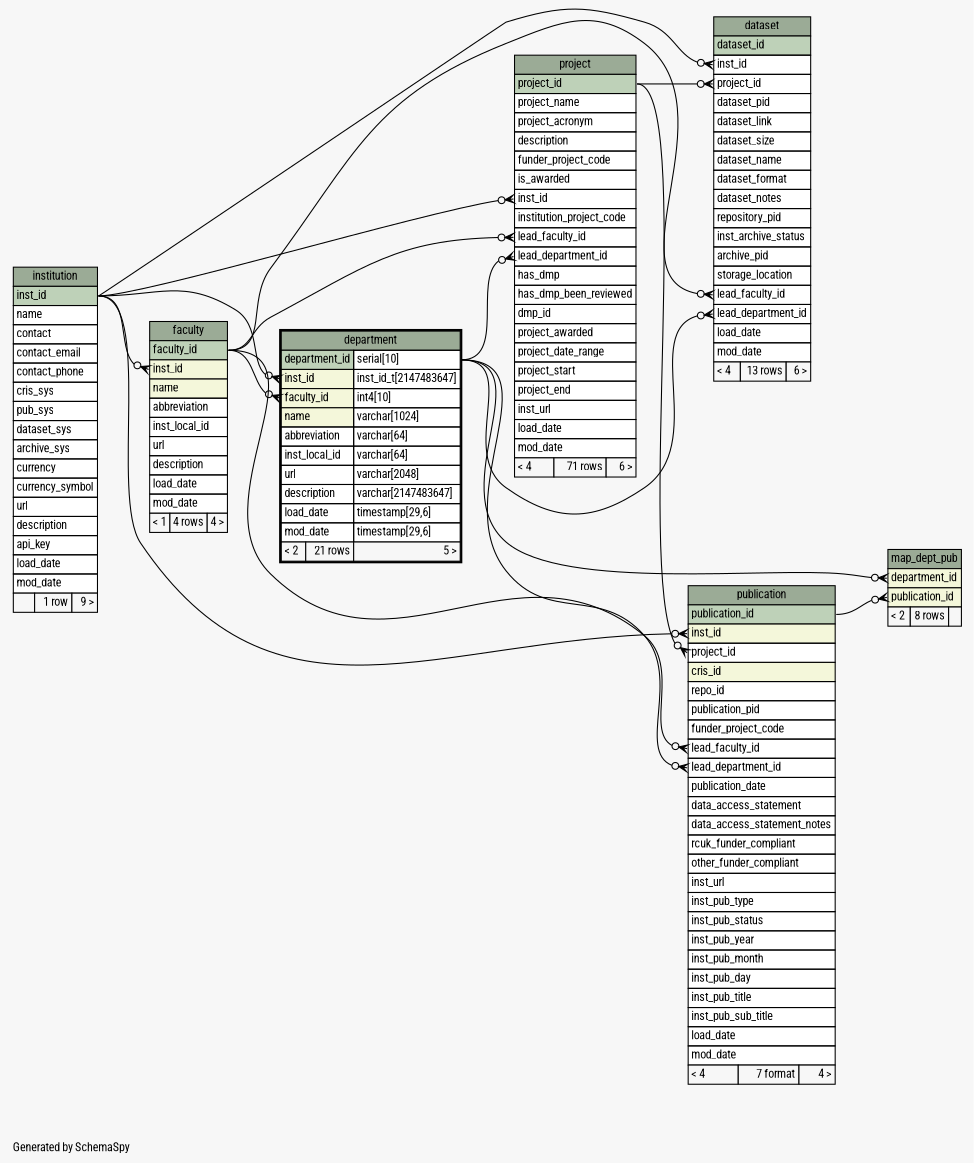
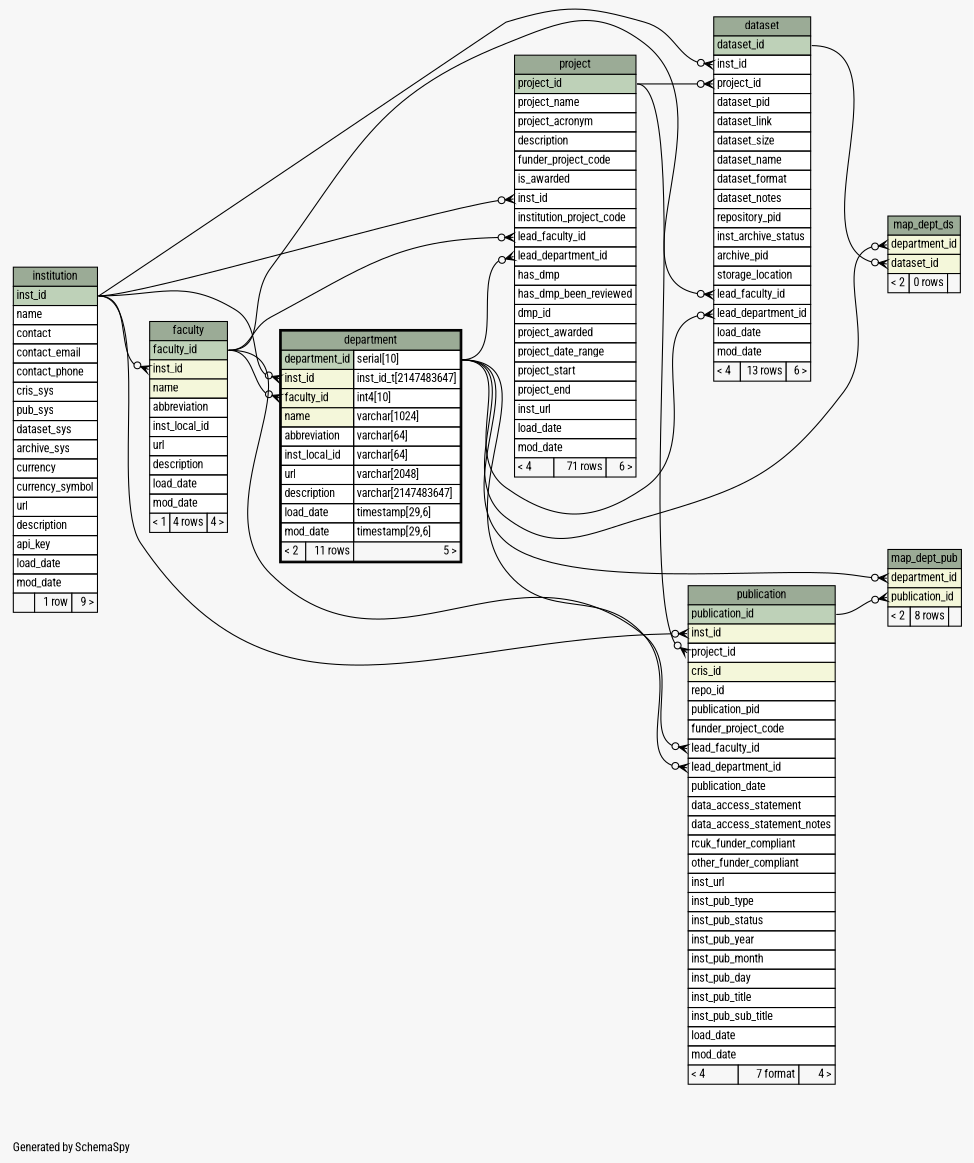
  digraph {
    bgcolor="#f7f7f7"
    fontname="Roboto Condensed"
    fontsize=11
    label="\nGenerated by SchemaSpy"
    labeljust=l
    nodesep=0.18
    rankdir=RL
    ranksep=0.46
    node [fontname="Roboto Condensed" fontsize=11 shape=plaintext]
    edge [arrowhead=none arrowsize=0.8 arrowtail=crowodot dir=back fontname="Roboto Condensed" headport="inst_id:e" tailport="inst_id:w"]
    n1 [label=<     <TABLE BORDER="0" CELLBORDER="1" CELLSPACING="0" BGCOLOR="#ffffff">       <TR><TD COLSPAN="3" BGCOLOR="#9bab96" ALIGN="CENTER">dataset</TD></TR>       <TR><TD PORT="dataset_id" COLSPAN="3" BGCOLOR="#bed1b8" ALIGN="LEFT">dataset_id</TD></TR>       <TR><TD PORT="inst_id" COLSPAN="3" ALIGN="LEFT">inst_id</TD></TR>       <TR><TD PORT="project_id" COLSPAN="3" ALIGN="LEFT">project_id</TD></TR>       <TR><TD PORT="dataset_pid" COLSPAN="3" ALIGN="LEFT">dataset_pid</TD></TR>       <TR><TD PORT="dataset_link" COLSPAN="3" ALIGN="LEFT">dataset_link</TD></TR>       <TR><TD PORT="dataset_size" COLSPAN="3" ALIGN="LEFT">dataset_size</TD></TR>       <TR><TD PORT="dataset_name" COLSPAN="3" ALIGN="LEFT">dataset_name</TD></TR>       <TR><TD PORT="dataset_format" COLSPAN="3" ALIGN="LEFT">dataset_format</TD></TR>       <TR><TD PORT="dataset_notes" COLSPAN="3" ALIGN="LEFT">dataset_notes</TD></TR>       <TR><TD PORT="repository_pid" COLSPAN="3" ALIGN="LEFT">repository_pid</TD></TR>       <TR><TD PORT="inst_archive_status" COLSPAN="3" ALIGN="LEFT">inst_archive_status</TD></TR>       <TR><TD PORT="archive_pid" COLSPAN="3" ALIGN="LEFT">archive_pid</TD></TR>       <TR><TD PORT="storage_location" COLSPAN="3" ALIGN="LEFT">storage_location</TD></TR>       <TR><TD PORT="lead_faculty_id" COLSPAN="3" ALIGN="LEFT">lead_faculty_id</TD></TR>       <TR><TD PORT="lead_department_id" COLSPAN="3" ALIGN="LEFT">lead_department_id</TD></TR>       <TR><TD PORT="load_date" COLSPAN="3" ALIGN="LEFT">load_date</TD></TR>       <TR><TD PORT="mod_date" COLSPAN="3" ALIGN="LEFT">mod_date</TD></TR>       <TR><TD ALIGN="LEFT" BGCOLOR="#f7f7f7">&lt; 4</TD><TD ALIGN="RIGHT" BGCOLOR="#f7f7f7">13 rows</TD><TD ALIGN="RIGHT" BGCOLOR="#f7f7f7">6 &gt;</TD></TR>     </TABLE>>]
    n2 [label=<     <TABLE BORDER="0" CELLBORDER="1" CELLSPACING="0" BGCOLOR="#ffffff">       <TR><TD COLSPAN="3" BGCOLOR="#9bab96" ALIGN="CENTER">institution</TD></TR>       <TR><TD PORT="inst_id" COLSPAN="3" BGCOLOR="#bed1b8" ALIGN="LEFT">inst_id</TD></TR>       <TR><TD PORT="name" COLSPAN="3" ALIGN="LEFT">name</TD></TR>       <TR><TD PORT="contact" COLSPAN="3" ALIGN="LEFT">contact</TD></TR>       <TR><TD PORT="contact_email" COLSPAN="3" ALIGN="LEFT">contact_email</TD></TR>       <TR><TD PORT="contact_phone" COLSPAN="3" ALIGN="LEFT">contact_phone</TD></TR>       <TR><TD PORT="cris_sys" COLSPAN="3" ALIGN="LEFT">cris_sys</TD></TR>       <TR><TD PORT="pub_sys" COLSPAN="3" ALIGN="LEFT">pub_sys</TD></TR>       <TR><TD PORT="dataset_sys" COLSPAN="3" ALIGN="LEFT">dataset_sys</TD></TR>       <TR><TD PORT="archive_sys" COLSPAN="3" ALIGN="LEFT">archive_sys</TD></TR>       <TR><TD PORT="currency" COLSPAN="3" ALIGN="LEFT">currency</TD></TR>       <TR><TD PORT="currency_symbol" COLSPAN="3" ALIGN="LEFT">currency_symbol</TD></TR>       <TR><TD PORT="url" COLSPAN="3" ALIGN="LEFT">url</TD></TR>       <TR><TD PORT="description" COLSPAN="3" ALIGN="LEFT">description</TD></TR>       <TR><TD PORT="api_key" COLSPAN="3" ALIGN="LEFT">api_key</TD></TR>       <TR><TD PORT="load_date" COLSPAN="3" ALIGN="LEFT">load_date</TD></TR>       <TR><TD PORT="mod_date" COLSPAN="3" ALIGN="LEFT">mod_date</TD></TR>       <TR><TD ALIGN="LEFT" BGCOLOR="#f7f7f7">  </TD><TD ALIGN="RIGHT" BGCOLOR="#f7f7f7">1 row</TD><TD ALIGN="RIGHT" BGCOLOR="#f7f7f7">9 &gt;</TD></TR>     </TABLE>>]
-   n3 [label=<     <TABLE BORDER="2" CELLBORDER="1" CELLSPACING="0" BGCOLOR="#ffffff">       <TR><TD COLSPAN="3" BGCOLOR="#9bab96" ALIGN="CENTER">department</TD></TR>       <TR><TD PORT="department_id" COLSPAN="2" BGCOLOR="#bed1b8" ALIGN="LEFT">department_id</TD><TD PORT="department_id.type" ALIGN="LEFT">serial[10]</TD></TR>       <TR><TD PORT="inst_id" COLSPAN="2" BGCOLOR="#f4f7da" ALIGN="LEFT">inst_id</TD><TD PORT="inst_id.type" ALIGN="LEFT">inst_id_t[2147483647]</TD></TR>       <TR><TD PORT="faculty_id" COLSPAN="2" BGCOLOR="#f4f7da" ALIGN="LEFT">faculty_id</TD><TD PORT="faculty_id.type" ALIGN="LEFT">int4[10]</TD></TR>       <TR><TD PORT="name" COLSPAN="2" BGCOLOR="#f4f7da" ALIGN="LEFT">name</TD><TD PORT="name.type" ALIGN="LEFT">varchar[1024]</TD></TR>       <TR><TD PORT="abbreviation" COLSPAN="2" ALIGN="LEFT">abbreviation</TD><TD PORT="abbreviation.type" ALIGN="LEFT">varchar[64]</TD></TR>       <TR><TD PORT="inst_local_id" COLSPAN="2" ALIGN="LEFT">inst_local_id</TD><TD PORT="inst_local_id.type" ALIGN="LEFT">varchar[64]</TD></TR>       <TR><TD PORT="url" COLSPAN="2" ALIGN="LEFT">url</TD><TD PORT="url.type" ALIGN="LEFT">varchar[2048]</TD></TR>       <TR><TD PORT="description" COLSPAN="2" ALIGN="LEFT">description</TD><TD PORT="description.type" ALIGN="LEFT">varchar[2147483647]</TD></TR>       <TR><TD PORT="load_date" COLSPAN="2" ALIGN="LEFT">load_date</TD><TD PORT="load_date.type" ALIGN="LEFT">timestamp[29,6]</TD></TR>       <TR><TD PORT="mod_date" COLSPAN="2" ALIGN="LEFT">mod_date</TD><TD PORT="mod_date.type" ALIGN="LEFT">timestamp[29,6]</TD></TR>       <TR><TD ALIGN="LEFT" BGCOLOR="#f7f7f7">&lt; 2</TD><TD ALIGN="RIGHT" BGCOLOR="#f7f7f7">21 rows</TD><TD ALIGN="RIGHT" BGCOLOR="#f7f7f7">5 &gt;</TD></TR>     </TABLE>>]
+   n3 [label=<     <TABLE BORDER="2" CELLBORDER="1" CELLSPACING="0" BGCOLOR="#ffffff">       <TR><TD COLSPAN="3" BGCOLOR="#9bab96" ALIGN="CENTER">department</TD></TR>       <TR><TD PORT="department_id" COLSPAN="2" BGCOLOR="#bed1b8" ALIGN="LEFT">department_id</TD><TD PORT="department_id.type" ALIGN="LEFT">serial[10]</TD></TR>       <TR><TD PORT="inst_id" COLSPAN="2" BGCOLOR="#f4f7da" ALIGN="LEFT">inst_id</TD><TD PORT="inst_id.type" ALIGN="LEFT">inst_id_t[2147483647]</TD></TR>       <TR><TD PORT="faculty_id" COLSPAN="2" BGCOLOR="#f4f7da" ALIGN="LEFT">faculty_id</TD><TD PORT="faculty_id.type" ALIGN="LEFT">int4[10]</TD></TR>       <TR><TD PORT="name" COLSPAN="2" BGCOLOR="#f4f7da" ALIGN="LEFT">name</TD><TD PORT="name.type" ALIGN="LEFT">varchar[1024]</TD></TR>       <TR><TD PORT="abbreviation" COLSPAN="2" ALIGN="LEFT">abbreviation</TD><TD PORT="abbreviation.type" ALIGN="LEFT">varchar[64]</TD></TR>       <TR><TD PORT="inst_local_id" COLSPAN="2" ALIGN="LEFT">inst_local_id</TD><TD PORT="inst_local_id.type" ALIGN="LEFT">varchar[64]</TD></TR>       <TR><TD PORT="url" COLSPAN="2" ALIGN="LEFT">url</TD><TD PORT="url.type" ALIGN="LEFT">varchar[2048]</TD></TR>       <TR><TD PORT="description" COLSPAN="2" ALIGN="LEFT">description</TD><TD PORT="description.type" ALIGN="LEFT">varchar[2147483647]</TD></TR>       <TR><TD PORT="load_date" COLSPAN="2" ALIGN="LEFT">load_date</TD><TD PORT="load_date.type" ALIGN="LEFT">timestamp[29,6]</TD></TR>       <TR><TD PORT="mod_date" COLSPAN="2" ALIGN="LEFT">mod_date</TD><TD PORT="mod_date.type" ALIGN="LEFT">timestamp[29,6]</TD></TR>       <TR><TD ALIGN="LEFT" BGCOLOR="#f7f7f7">&lt; 2</TD><TD ALIGN="RIGHT" BGCOLOR="#f7f7f7">11 rows</TD><TD ALIGN="RIGHT" BGCOLOR="#f7f7f7">5 &gt;</TD></TR>     </TABLE>>]
    n4 [label=<     <TABLE BORDER="0" CELLBORDER="1" CELLSPACING="0" BGCOLOR="#ffffff">       <TR><TD COLSPAN="3" BGCOLOR="#9bab96" ALIGN="CENTER">faculty</TD></TR>       <TR><TD PORT="faculty_id" COLSPAN="3" BGCOLOR="#bed1b8" ALIGN="LEFT">faculty_id</TD></TR>       <TR><TD PORT="inst_id" COLSPAN="3" BGCOLOR="#f4f7da" ALIGN="LEFT">inst_id</TD></TR>       <TR><TD PORT="name" COLSPAN="3" BGCOLOR="#f4f7da" ALIGN="LEFT">name</TD></TR>       <TR><TD PORT="abbreviation" COLSPAN="3" ALIGN="LEFT">abbreviation</TD></TR>       <TR><TD PORT="inst_local_id" COLSPAN="3" ALIGN="LEFT">inst_local_id</TD></TR>       <TR><TD PORT="url" COLSPAN="3" ALIGN="LEFT">url</TD></TR>       <TR><TD PORT="description" COLSPAN="3" ALIGN="LEFT">description</TD></TR>       <TR><TD PORT="load_date" COLSPAN="3" ALIGN="LEFT">load_date</TD></TR>       <TR><TD PORT="mod_date" COLSPAN="3" ALIGN="LEFT">mod_date</TD></TR>       <TR><TD ALIGN="LEFT" BGCOLOR="#f7f7f7">&lt; 1</TD><TD ALIGN="RIGHT" BGCOLOR="#f7f7f7">4 rows</TD><TD ALIGN="RIGHT" BGCOLOR="#f7f7f7">4 &gt;</TD></TR>     </TABLE>>]
    n5 [label=<     <TABLE BORDER="0" CELLBORDER="1" CELLSPACING="0" BGCOLOR="#ffffff">       <TR><TD COLSPAN="3" BGCOLOR="#9bab96" ALIGN="CENTER">project</TD></TR>       <TR><TD PORT="project_id" COLSPAN="3" BGCOLOR="#bed1b8" ALIGN="LEFT">project_id</TD></TR>       <TR><TD PORT="project_name" COLSPAN="3" ALIGN="LEFT">project_name</TD></TR>       <TR><TD PORT="project_acronym" COLSPAN="3" ALIGN="LEFT">project_acronym</TD></TR>       <TR><TD PORT="description" COLSPAN="3" ALIGN="LEFT">description</TD></TR>       <TR><TD PORT="funder_project_code" COLSPAN="3" ALIGN="LEFT">funder_project_code</TD></TR>       <TR><TD PORT="is_awarded" COLSPAN="3" ALIGN="LEFT">is_awarded</TD></TR>       <TR><TD PORT="inst_id" COLSPAN="3" ALIGN="LEFT">inst_id</TD></TR>       <TR><TD PORT="institution_project_code" COLSPAN="3" ALIGN="LEFT">institution_project_code</TD></TR>       <TR><TD PORT="lead_faculty_id" COLSPAN="3" ALIGN="LEFT">lead_faculty_id</TD></TR>       <TR><TD PORT="lead_department_id" COLSPAN="3" ALIGN="LEFT">lead_department_id</TD></TR>       <TR><TD PORT="has_dmp" COLSPAN="3" ALIGN="LEFT">has_dmp</TD></TR>       <TR><TD PORT="has_dmp_been_reviewed" COLSPAN="3" ALIGN="LEFT">has_dmp_been_reviewed</TD></TR>       <TR><TD PORT="dmp_id" COLSPAN="3" ALIGN="LEFT">dmp_id</TD></TR>       <TR><TD PORT="project_awarded" COLSPAN="3" ALIGN="LEFT">project_awarded</TD></TR>       <TR><TD PORT="project_date_range" COLSPAN="3" ALIGN="LEFT">project_date_range</TD></TR>       <TR><TD PORT="project_start" COLSPAN="3" ALIGN="LEFT">project_start</TD></TR>       <TR><TD PORT="project_end" COLSPAN="3" ALIGN="LEFT">project_end</TD></TR>       <TR><TD PORT="inst_url" COLSPAN="3" ALIGN="LEFT">inst_url</TD></TR>       <TR><TD PORT="load_date" COLSPAN="3" ALIGN="LEFT">load_date</TD></TR>       <TR><TD PORT="mod_date" COLSPAN="3" ALIGN="LEFT">mod_date</TD></TR>       <TR><TD ALIGN="LEFT" BGCOLOR="#f7f7f7">&lt; 4</TD><TD ALIGN="RIGHT" BGCOLOR="#f7f7f7">71 rows</TD><TD ALIGN="RIGHT" BGCOLOR="#f7f7f7">6 &gt;</TD></TR>     </TABLE>>]
+   n6 [label=<     <TABLE BORDER="0" CELLBORDER="1" CELLSPACING="0" BGCOLOR="#ffffff">       <TR><TD COLSPAN="3" BGCOLOR="#9bab96" ALIGN="CENTER">map_dept_ds</TD></TR>       <TR><TD PORT="department_id" COLSPAN="3" BGCOLOR="#f4f7da" ALIGN="LEFT">department_id</TD></TR>       <TR><TD PORT="dataset_id" COLSPAN="3" BGCOLOR="#f4f7da" ALIGN="LEFT">dataset_id</TD></TR>       <TR><TD ALIGN="LEFT" BGCOLOR="#f7f7f7">&lt; 2</TD><TD ALIGN="RIGHT" BGCOLOR="#f7f7f7">0 rows</TD><TD ALIGN="RIGHT" BGCOLOR="#f7f7f7">  </TD></TR>     </TABLE>>]
    n7 [label=<     <TABLE BORDER="0" CELLBORDER="1" CELLSPACING="0" BGCOLOR="#ffffff">       <TR><TD COLSPAN="3" BGCOLOR="#9bab96" ALIGN="CENTER">map_dept_pub</TD></TR>       <TR><TD PORT="department_id" COLSPAN="3" BGCOLOR="#f4f7da" ALIGN="LEFT">department_id</TD></TR>       <TR><TD PORT="publication_id" COLSPAN="3" BGCOLOR="#f4f7da" ALIGN="LEFT">publication_id</TD></TR>       <TR><TD ALIGN="LEFT" BGCOLOR="#f7f7f7">&lt; 2</TD><TD ALIGN="RIGHT" BGCOLOR="#f7f7f7">8 rows</TD><TD ALIGN="RIGHT" BGCOLOR="#f7f7f7">  </TD></TR>     </TABLE>>]
    n8 [label=<     <TABLE BORDER="0" CELLBORDER="1" CELLSPACING="0" BGCOLOR="#ffffff">       <TR><TD COLSPAN="3" BGCOLOR="#9bab96" ALIGN="CENTER">publication</TD></TR>       <TR><TD PORT="publication_id" COLSPAN="3" BGCOLOR="#bed1b8" ALIGN="LEFT">publication_id</TD></TR>       <TR><TD PORT="inst_id" COLSPAN="3" BGCOLOR="#f4f7da" ALIGN="LEFT">inst_id</TD></TR>       <TR><TD PORT="project_id" COLSPAN="3" ALIGN="LEFT">project_id</TD></TR>       <TR><TD PORT="cris_id" COLSPAN="3" BGCOLOR="#f4f7da" ALIGN="LEFT">cris_id</TD></TR>       <TR><TD PORT="repo_id" COLSPAN="3" ALIGN="LEFT">repo_id</TD></TR>       <TR><TD PORT="publication_pid" COLSPAN="3" ALIGN="LEFT">publication_pid</TD></TR>       <TR><TD PORT="funder_project_code" COLSPAN="3" ALIGN="LEFT">funder_project_code</TD></TR>       <TR><TD PORT="lead_faculty_id" COLSPAN="3" ALIGN="LEFT">lead_faculty_id</TD></TR>       <TR><TD PORT="lead_department_id" COLSPAN="3" ALIGN="LEFT">lead_department_id</TD></TR>       <TR><TD PORT="publication_date" COLSPAN="3" ALIGN="LEFT">publication_date</TD></TR>       <TR><TD PORT="data_access_statement" COLSPAN="3" ALIGN="LEFT">data_access_statement</TD></TR>       <TR><TD PORT="data_access_statement_notes" COLSPAN="3" ALIGN="LEFT">data_access_statement_notes</TD></TR>       <TR><TD PORT="rcuk_funder_compliant" COLSPAN="3" ALIGN="LEFT">rcuk_funder_compliant</TD></TR>       <TR><TD PORT="other_funder_compliant" COLSPAN="3" ALIGN="LEFT">other_funder_compliant</TD></TR>       <TR><TD PORT="inst_url" COLSPAN="3" ALIGN="LEFT">inst_url</TD></TR>       <TR><TD PORT="inst_pub_type" COLSPAN="3" ALIGN="LEFT">inst_pub_type</TD></TR>       <TR><TD PORT="inst_pub_status" COLSPAN="3" ALIGN="LEFT">inst_pub_status</TD></TR>       <TR><TD PORT="inst_pub_year" COLSPAN="3" ALIGN="LEFT">inst_pub_year</TD></TR>       <TR><TD PORT="inst_pub_month" COLSPAN="3" ALIGN="LEFT">inst_pub_month</TD></TR>       <TR><TD PORT="inst_pub_day" COLSPAN="3" ALIGN="LEFT">inst_pub_day</TD></TR>       <TR><TD PORT="inst_pub_title" COLSPAN="3" ALIGN="LEFT">inst_pub_title</TD></TR>       <TR><TD PORT="inst_pub_sub_title" COLSPAN="3" ALIGN="LEFT">inst_pub_sub_title</TD></TR>       <TR><TD PORT="load_date" COLSPAN="3" ALIGN="LEFT">load_date</TD></TR>       <TR><TD PORT="mod_date" COLSPAN="3" ALIGN="LEFT">mod_date</TD></TR>       <TR><TD ALIGN="LEFT" BGCOLOR="#f7f7f7">&lt; 4</TD><TD ALIGN="RIGHT" BGCOLOR="#f7f7f7">7 format</TD><TD ALIGN="RIGHT" BGCOLOR="#f7f7f7">4 &gt;</TD></TR>     </TABLE>>]
    n1 -> n2
    n1 -> n3 [headport="department_id.type:e" tailport="lead_department_id:w"]
    n1 -> n4 [headport="faculty_id:e" tailport="lead_faculty_id:w"]
    n1 -> n5 [headport="project_id:e" tailport="project_id:w"]
    n3 -> n2
    n3 -> n4 [headport="faculty_id:e" tailport="faculty_id:w"]
    n4 -> n2
    n5 -> n2
    n5 -> n3 [headport="department_id.type:e" tailport="lead_department_id:w"]
    n5 -> n4 [headport="faculty_id:e" tailport="lead_faculty_id:w"]
+   n6 -> n1 [headport="dataset_id:e" tailport="dataset_id:w"]
+   n6 -> n3 [headport="department_id.type:e" tailport="department_id:w"]
    n7 -> n3 [headport="department_id.type:e" tailport="department_id:w"]
    n7 -> n8 [headport="publication_id:e" tailport="publication_id:w"]
    n8 -> n2
    n8 -> n3 [headport="department_id.type:e" tailport="lead_department_id:w"]
    n8 -> n4 [headport="faculty_id:e" tailport="lead_faculty_id:w"]
    n8 -> n5 [headport="project_id:e" tailport="project_id:w"]
  }
